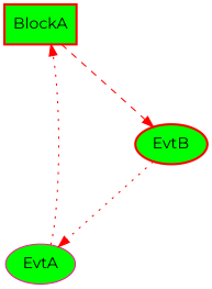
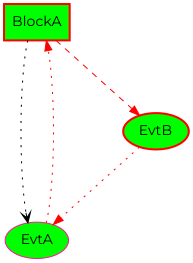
  digraph {
    fontname=Montserrat
    mindist=1.0
    nodesep=0.6
    rankdir=TB
    ranksep=1.0
    root=Demo
    node [beamproc=undefined bpentry=false bpexit=false color=red cpu=0 fillcolor=green fontname=Montserrat patentry=false patexit=false pattern=A penwidth=2 shape=oval style=filled type=tmsg beamin=0 bpcstart=0 bpid=8 fid=1 gid=5 reqnobeam=0 sid=2 tef=0 vacc=0]
    edge [arrowhead=normal color=red fontname=Montserrat style=dotted type=defdst]
    BlockA [flags="0x00108107" patexit=true qhi=false qil=false qlo=true shape=rectangle tperiod=100000000 type=block beamin="" bpcstart="" bpid="" fid="" gid="" reqnobeam="" sid="" tef="" vacc=""]
    EvtA [color=deeppink evtno=15 flags="0x00000102" par="0x0000000000000001" toffs=2000000 penwidth=""]
    EvtB [evtno=255 flags="0x00002102" par="0x0000000000000002" patentry=true toffs=1000]
+   BlockA -> EvtA [arrowhead=vee color=black type=altdst]
    BlockA -> EvtB [style=dashed]
    EvtA -> BlockA
    EvtB -> EvtA
  }
